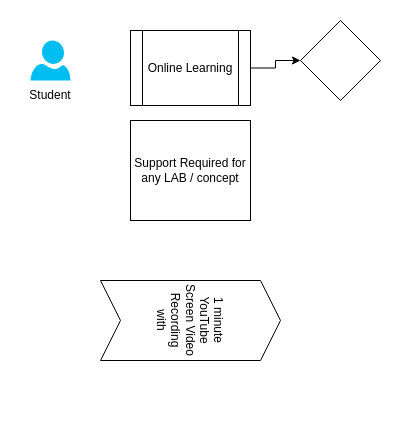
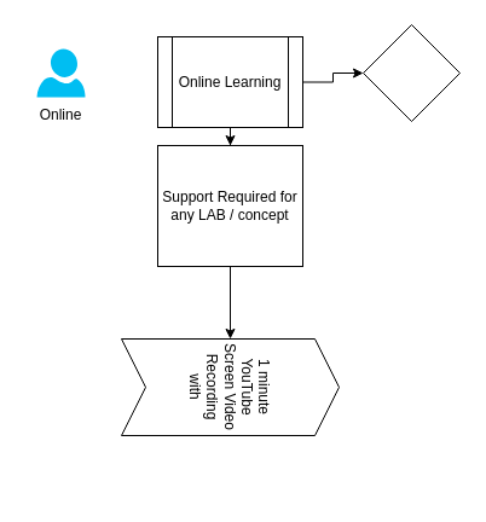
  <mxCell id="0" />
  <mxCell id="1" parent="0" />
  <mxCell id="2" value="" style="verticalLabelPosition=bottom;html=1;verticalAlign=top;align=center;strokeColor=none;fillColor=#00BEF2;shape=mxgraph.azure.user;" parent="1" vertex="1"><mxGeometry x="30" y="40" width="40" height="40" as="geometry" /></mxCell>
  <mxCell id="3" value="" style="edgeStyle=orthogonalEdgeStyle;rounded=0;orthogonalLoop=1;jettySize=auto;html=1;" parent="1" source="5" target="7" edge="1"><mxGeometry relative="1" as="geometry" /></mxCell>
+ <mxCell id="4" value="" style="edgeStyle=orthogonalEdgeStyle;rounded=0;orthogonalLoop=1;jettySize=auto;html=1;" parent="1" source="5" target="9" edge="1"><mxGeometry relative="1" as="geometry" /></mxCell>
  <mxCell id="5" value="Online Learning" style="shape=process;whiteSpace=wrap;html=1;backgroundOutline=1;" parent="1" vertex="1"><mxGeometry x="130" y="30" width="120" height="75" as="geometry" /></mxCell>
- <mxCell id="6" value="Student" style="text;html=1;strokeColor=none;fillColor=none;align=center;verticalAlign=middle;whiteSpace=wrap;rounded=0;" parent="1" vertex="1"><mxGeometry x="20" y="80" width="60" height="30" as="geometry" /></mxCell>
+ <mxCell id="6" value="Online" style="text;html=1;strokeColor=none;fillColor=none;align=center;verticalAlign=middle;whiteSpace=wrap;rounded=0;" parent="1" vertex="1"><mxGeometry x="20" y="80" width="60" height="30" as="geometry" /></mxCell>
  <mxCell id="7" value="" style="rhombus;whiteSpace=wrap;html=1;" parent="1" vertex="1"><mxGeometry x="300" y="20" width="80" height="80" as="geometry" /></mxCell>
+ <mxCell id="8" value="" style="edgeStyle=orthogonalEdgeStyle;rounded=0;orthogonalLoop=1;jettySize=auto;html=1;" parent="1" source="9" target="10" edge="1"><mxGeometry relative="1" as="geometry" /></mxCell>
  <mxCell id="9" value="Support Required for any LAB / concept" style="whiteSpace=wrap;html=1;" parent="1" vertex="1"><mxGeometry x="130" y="120" width="120" height="100" as="geometry" /></mxCell>
  <mxCell id="10" value="1 minute YouTube Screen Video Recording with " style="shape=step;perimeter=stepPerimeter;whiteSpace=wrap;html=1;fixedSize=1;rotation=90;direction=north;" parent="1" vertex="1"><mxGeometry x="150" y="230" width="80" height="180" as="geometry" /></mxCell>
